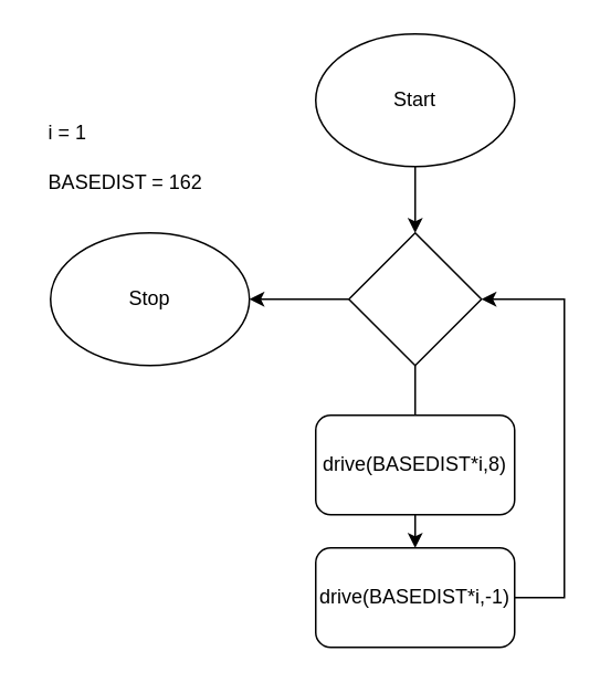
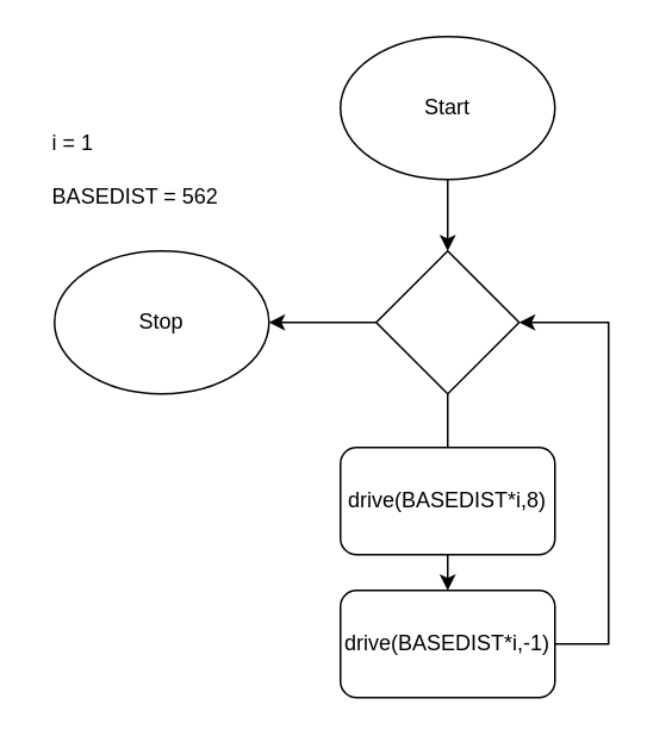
  <mxCell id="0" />
  <mxCell id="1" parent="0" />
  <mxCell id="2" value="" style="edgeStyle=orthogonalEdgeStyle;rounded=0;orthogonalLoop=1;jettySize=auto;html=1;" parent="1" source="3" target="6" edge="1"><mxGeometry relative="1" as="geometry" /></mxCell>
  <mxCell id="3" value="Start" style="ellipse;whiteSpace=wrap;html=1;" parent="1" vertex="1"><mxGeometry x="190" y="20" width="120" height="80" as="geometry" /></mxCell>
  <mxCell id="4" value="" style="edgeStyle=orthogonalEdgeStyle;rounded=0;orthogonalLoop=1;jettySize=auto;html=1;" parent="1" source="6" target="12" edge="1"><mxGeometry relative="1" as="geometry" /></mxCell>
  <mxCell id="5" value="" style="edgeStyle=orthogonalEdgeStyle;rounded=0;orthogonalLoop=1;jettySize=auto;html=1;" parent="1" source="6" target="9" edge="1"><mxGeometry relative="1" as="geometry" /></mxCell>
  <mxCell id="6" value="" style="rhombus;whiteSpace=wrap;html=1;" parent="1" vertex="1"><mxGeometry x="210" y="140" width="80" height="80" as="geometry" /></mxCell>
  <mxCell id="7" value="drive(BASEDIST*i,8)" style="rounded=1;whiteSpace=wrap;html=1;" parent="1" vertex="1"><mxGeometry x="190" y="250" width="120" height="60" as="geometry" /></mxCell>
  <mxCell id="8" style="edgeStyle=orthogonalEdgeStyle;rounded=0;orthogonalLoop=1;jettySize=auto;html=1;entryX=1;entryY=0.5;entryDx=0;entryDy=0;" parent="1" source="9" target="6" edge="1"><mxGeometry relative="1" as="geometry"><Array as="points"><mxPoint x="340" y="360" /><mxPoint x="340" y="180" /></Array></mxGeometry></mxCell>
  <mxCell id="9" value="drive(BASEDIST*i,-1)" style="rounded=1;whiteSpace=wrap;html=1;" parent="1" vertex="1"><mxGeometry x="190" y="330" width="120" height="60" as="geometry" /></mxCell>
- <mxCell id="10" value="BASEDIST = 162" style="text;html=1;align=center;verticalAlign=middle;resizable=0;points=[];autosize=1;strokeColor=none;" parent="1" vertex="1"><mxGeometry x="20" y="100" width="110" height="20" as="geometry" /></mxCell>
+ <mxCell id="10" value="BASEDIST = 562" style="text;html=1;align=center;verticalAlign=middle;resizable=0;points=[];autosize=1;strokeColor=none;" parent="1" vertex="1"><mxGeometry x="20" y="100" width="110" height="20" as="geometry" /></mxCell>
  <mxCell id="11" value="i = 1" style="text;html=1;align=center;verticalAlign=middle;resizable=0;points=[];autosize=1;strokeColor=none;" parent="1" vertex="1"><mxGeometry x="20" y="70" width="40" height="20" as="geometry" /></mxCell>
  <mxCell id="12" value="Stop" style="ellipse;whiteSpace=wrap;html=1;" parent="1" vertex="1"><mxGeometry x="30" y="140" width="120" height="80" as="geometry" /></mxCell>
